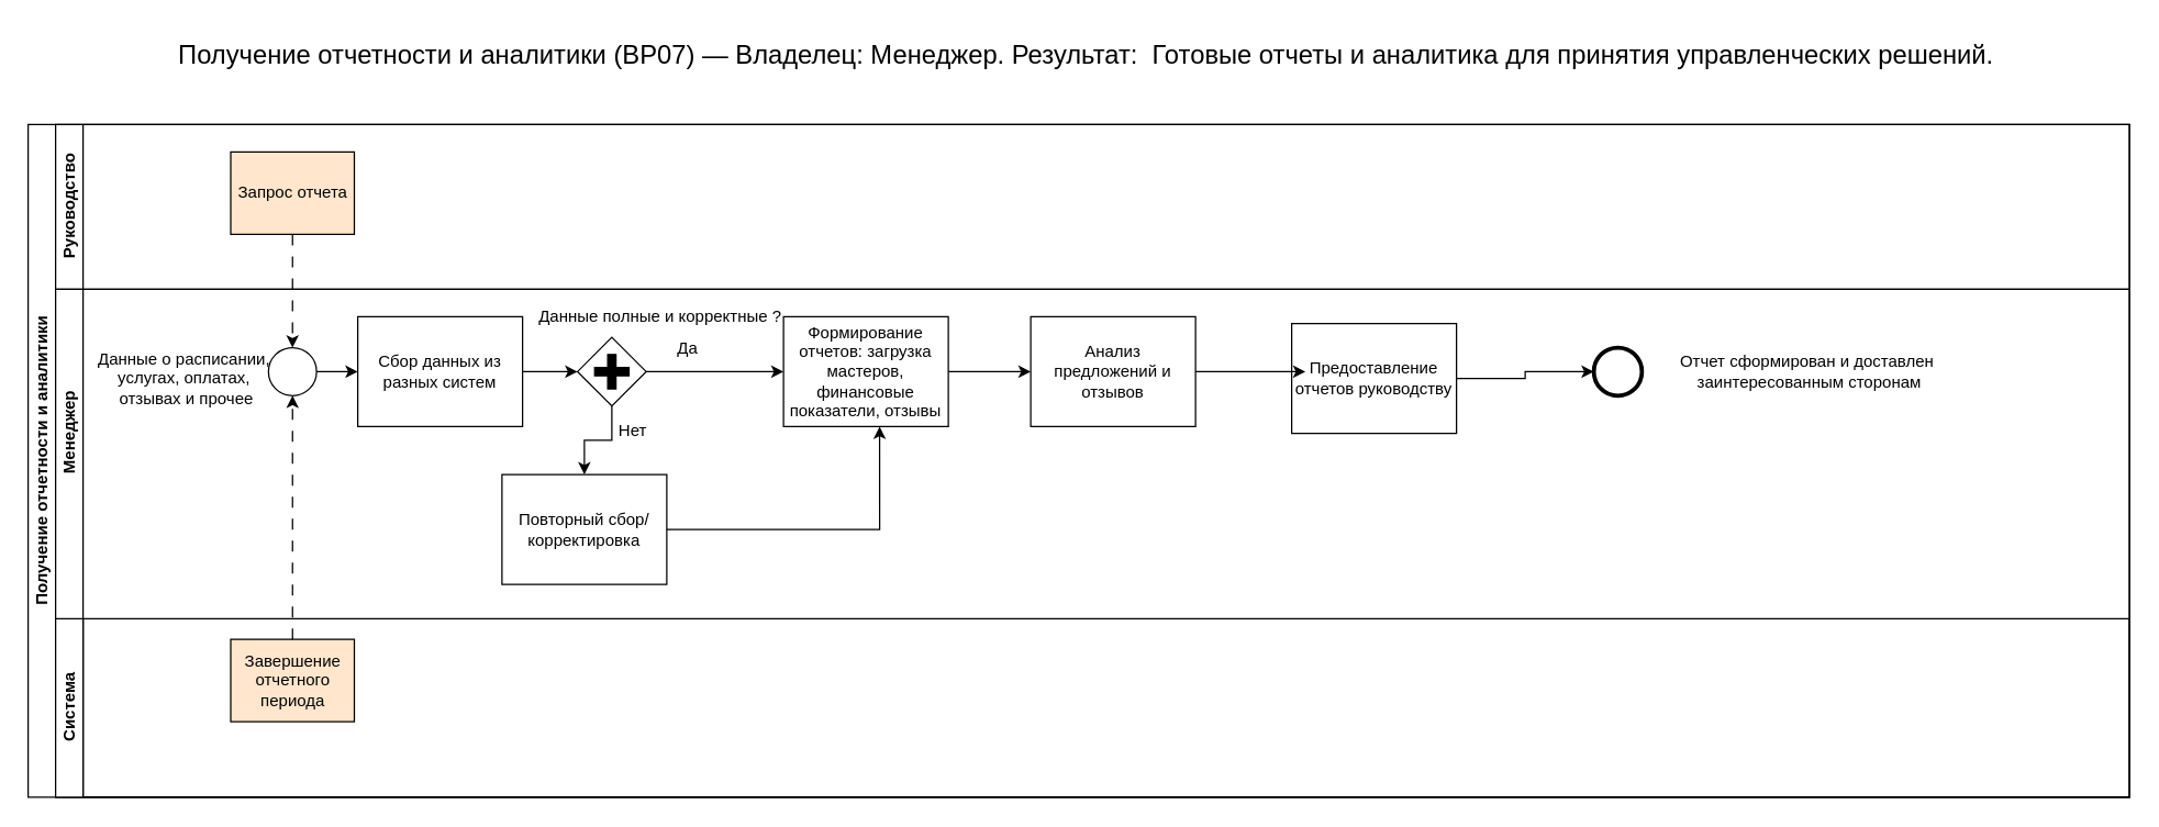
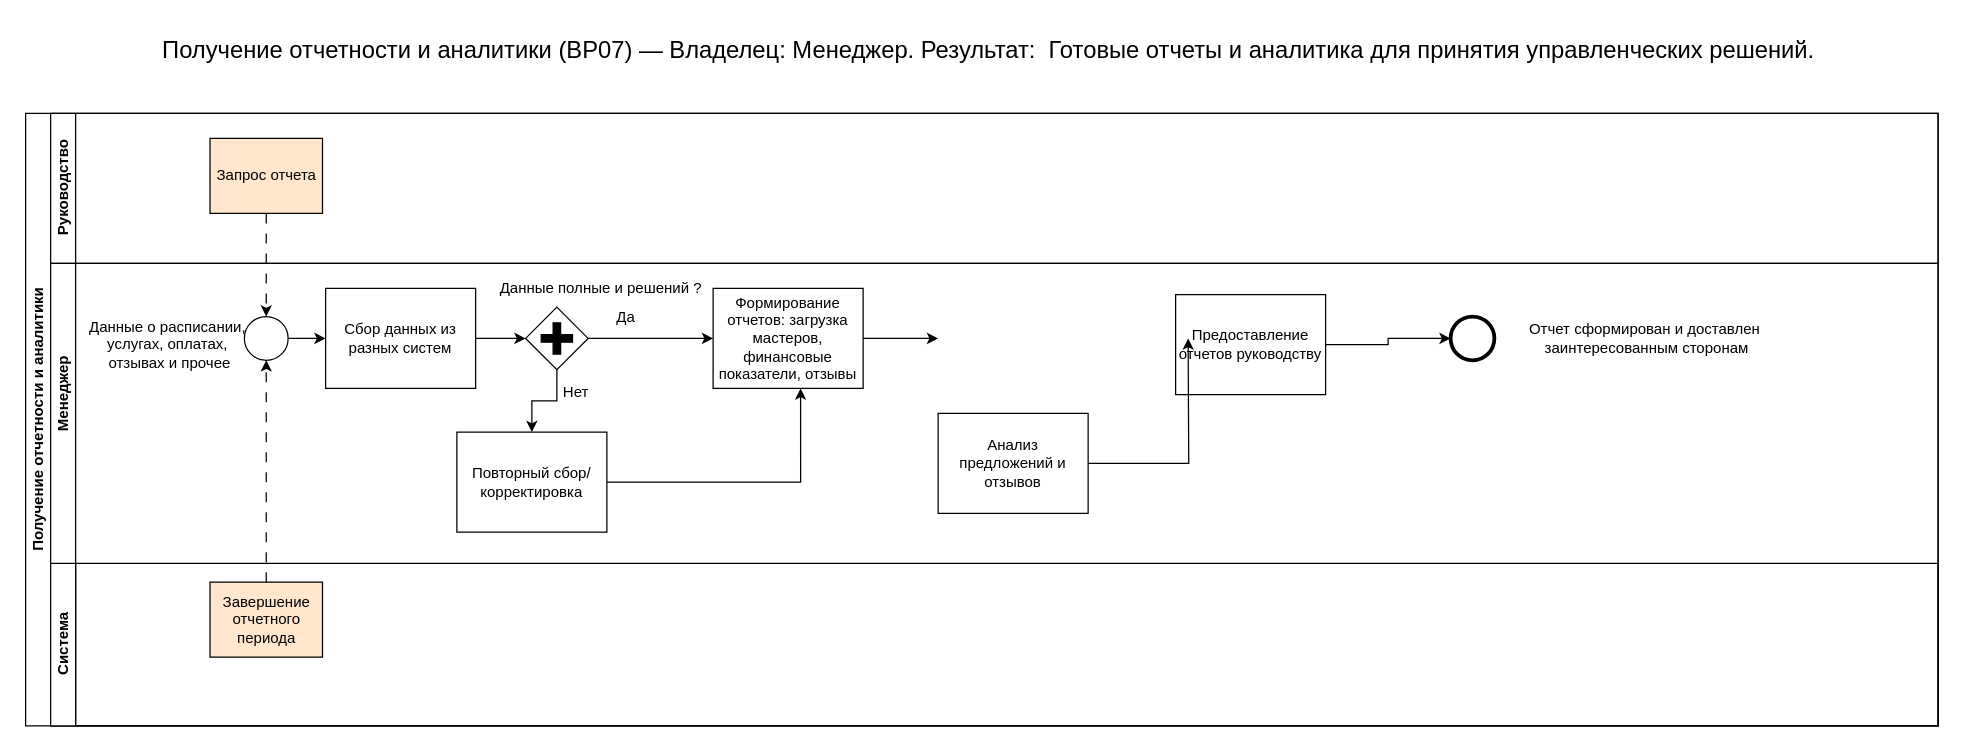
  <mxCell id="0" />
  <mxCell id="1" parent="0" />
  <mxCell id="2" value="&lt;font style=&quot;font-size: 19px;&quot;&gt;Получение отчетности и аналитики&amp;nbsp;(BP07) — Владелец: Менеджер. Результат:&amp;nbsp;&amp;nbsp;Готовые отчеты и аналитика для принятия управленческих решений.&lt;/font&gt;" style="text;html=1;align=center;verticalAlign=middle;resizable=0;points=[];autosize=1;strokeColor=none;fillColor=none;" parent="1" vertex="1"><mxGeometry x="115" y="20" width="1350" height="40" as="geometry" /></mxCell>
  <mxCell id="3" value="Получение отчетности и аналитики" style="swimlane;html=1;childLayout=stackLayout;resizeParent=1;resizeParentMax=0;horizontal=0;startSize=20;horizontalStack=0;whiteSpace=wrap;" parent="1" vertex="1"><mxGeometry x="20" y="90" width="1530" height="490" as="geometry" /></mxCell>
  <mxCell id="4" value="Руководство" style="swimlane;html=1;startSize=20;horizontal=0;" parent="3" vertex="1"><mxGeometry x="20" width="1510" height="120" as="geometry" /></mxCell>
  <mxCell id="5" value="Запрос отчета" style="whiteSpace=wrap;html=1;fillColor=#ffe6cc;" parent="4" vertex="1"><mxGeometry x="127.5" y="20" width="90" height="60" as="geometry" /></mxCell>
  <mxCell id="6" style="edgeStyle=orthogonalEdgeStyle;rounded=0;orthogonalLoop=1;jettySize=auto;html=1;exitX=0.5;exitY=1;exitDx=0;exitDy=0;entryX=0.5;entryY=0;entryDx=0;entryDy=0;entryPerimeter=0;dashed=1;dashPattern=8 8;" parent="3" source="5" target="8" edge="1"><mxGeometry relative="1" as="geometry" /></mxCell>
  <mxCell id="7" value="&lt;span style=&quot;white-space: pre;&quot;&gt;&#09;&lt;/span&gt;&lt;span style=&quot;white-space: pre;&quot;&gt;&#09;&lt;/span&gt;&lt;span style=&quot;white-space: pre;&quot;&gt;&#09;&lt;/span&gt;&lt;span style=&quot;white-space: pre;&quot;&gt;&#09;&lt;/span&gt;&lt;span style=&quot;white-space: pre;&quot;&gt;&#09;&lt;/span&gt;&lt;span style=&quot;white-space: pre;&quot;&gt;&#09;&lt;/span&gt;Менеджер" style="swimlane;html=1;startSize=20;horizontal=0;" parent="3" vertex="1"><mxGeometry x="20" y="120" width="1510" height="370" as="geometry" /></mxCell>
  <mxCell id="8" value="" style="points=[[0.145,0.145,0],[0.5,0,0],[0.855,0.145,0],[1,0.5,0],[0.855,0.855,0],[0.5,1,0],[0.145,0.855,0],[0,0.5,0]];shape=mxgraph.bpmn.event;html=1;verticalLabelPosition=bottom;labelBackgroundColor=#ffffff;verticalAlign=top;align=center;perimeter=ellipsePerimeter;outlineConnect=0;aspect=fixed;outline=standard;symbol=general;" parent="7" vertex="1"><mxGeometry x="155" y="42.5" width="35" height="35" as="geometry" /></mxCell>
  <mxCell id="9" value="Данные о расписании,&amp;nbsp;&lt;div&gt;услугах, оплатах,&amp;nbsp;&lt;/div&gt;&lt;div&gt;отзывах и прочее&lt;/div&gt;" style="text;html=1;align=center;verticalAlign=middle;resizable=0;points=[];autosize=1;strokeColor=none;fillColor=none;" parent="7" vertex="1"><mxGeometry x="20" y="35" width="150" height="60" as="geometry" /></mxCell>
  <mxCell id="10" value="Сбор данных из разных систем" style="points=[[0.25,0,0],[0.5,0,0],[0.75,0,0],[1,0.25,0],[1,0.5,0],[1,0.75,0],[0.75,1,0],[0.5,1,0],[0.25,1,0],[0,0.75,0],[0,0.5,0],[0,0.25,0]];shape=mxgraph.bpmn.task2;whiteSpace=wrap;rectStyle=rounded;size=10;html=1;container=1;expand=0;collapsible=0;taskMarker=abstract;" parent="7" vertex="1"><mxGeometry x="220" y="20" width="120" height="80" as="geometry" /></mxCell>
  <mxCell id="11" value="Формирование отчетов: загрузка мастеров, финансовые показатели, отзывы" style="points=[[0.25,0,0],[0.5,0,0],[0.75,0,0],[1,0.25,0],[1,0.5,0],[1,0.75,0],[0.75,1,0],[0.5,1,0],[0.25,1,0],[0,0.75,0],[0,0.5,0],[0,0.25,0]];shape=mxgraph.bpmn.task2;whiteSpace=wrap;rectStyle=rounded;size=10;html=1;container=1;expand=0;collapsible=0;taskMarker=abstract;" parent="7" vertex="1"><mxGeometry x="530" y="20" width="120" height="80" as="geometry" /></mxCell>
  <mxCell id="12" style="edgeStyle=orthogonalEdgeStyle;rounded=0;orthogonalLoop=1;jettySize=auto;html=1;exitX=1;exitY=0.5;exitDx=0;exitDy=0;exitPerimeter=0;entryX=0;entryY=0.5;entryDx=0;entryDy=0;entryPerimeter=0;" parent="7" source="8" target="10" edge="1"><mxGeometry relative="1" as="geometry" /></mxCell>
  <mxCell id="13" style="edgeStyle=orthogonalEdgeStyle;rounded=0;orthogonalLoop=1;jettySize=auto;html=1;exitX=1;exitY=0.5;exitDx=0;exitDy=0;exitPerimeter=0;entryX=0;entryY=0.5;entryDx=0;entryDy=0;entryPerimeter=0;" parent="7" source="10" edge="1"><mxGeometry relative="1" as="geometry"><mxPoint x="380" y="60" as="targetPoint" /></mxGeometry></mxCell>
  <mxCell id="14" style="edgeStyle=orthogonalEdgeStyle;rounded=0;orthogonalLoop=1;jettySize=auto;html=1;exitX=1;exitY=0.5;exitDx=0;exitDy=0;exitPerimeter=0;entryX=0;entryY=0.5;entryDx=0;entryDy=0;entryPerimeter=0;" parent="7" source="11" edge="1"><mxGeometry relative="1" as="geometry"><mxPoint x="710" y="60" as="targetPoint" /></mxGeometry></mxCell>
  <mxCell id="15" value="Система" style="swimlane;html=1;startSize=20;horizontal=0;" parent="7" vertex="1"><mxGeometry y="240" width="1510" height="130" as="geometry"><mxRectangle x="20" y="240" width="740" height="30" as="alternateBounds" /></mxGeometry></mxCell>
  <mxCell id="16" value="Завершение отчетного периода" style="whiteSpace=wrap;html=1;fillColor=#ffe6cc;" parent="15" vertex="1"><mxGeometry x="127.5" y="15" width="90" height="60" as="geometry" /></mxCell>
  <mxCell id="17" style="edgeStyle=orthogonalEdgeStyle;rounded=0;orthogonalLoop=1;jettySize=auto;html=1;exitX=0.5;exitY=0;exitDx=0;exitDy=0;entryX=0.5;entryY=1;entryDx=0;entryDy=0;entryPerimeter=0;dashed=1;dashPattern=8 8;" parent="7" source="16" target="8" edge="1"><mxGeometry relative="1" as="geometry" /></mxCell>
- <mxCell id="18" value="Анализ предложений и отзывов" style="points=[[0.25,0,0],[0.5,0,0],[0.75,0,0],[1,0.25,0],[1,0.5,0],[1,0.75,0],[0.75,1,0],[0.5,1,0],[0.25,1,0],[0,0.75,0],[0,0.5,0],[0,0.25,0]];shape=mxgraph.bpmn.task2;whiteSpace=wrap;rectStyle=rounded;size=10;html=1;container=1;expand=0;collapsible=0;taskMarker=abstract;" parent="7" vertex="1"><mxGeometry x="710" y="20" width="120" height="80" as="geometry" /></mxCell>
+ <mxCell id="18" value="Анализ предложений и отзывов" style="points=[[0.25,0,0],[0.5,0,0],[0.75,0,0],[1,0.25,0],[1,0.5,0],[1,0.75,0],[0.75,1,0],[0.5,1,0],[0.25,1,0],[0,0.75,0],[0,0.5,0],[0,0.25,0]];shape=mxgraph.bpmn.task2;whiteSpace=wrap;rectStyle=rounded;size=10;html=1;container=1;expand=0;collapsible=0;taskMarker=abstract;" parent="7" vertex="1"><mxGeometry x="710" y="120" width="120" height="80" as="geometry" /></mxCell>
  <mxCell id="19" value="Повторный сбор/корректировка" style="points=[[0.25,0,0],[0.5,0,0],[0.75,0,0],[1,0.25,0],[1,0.5,0],[1,0.75,0],[0.75,1,0],[0.5,1,0],[0.25,1,0],[0,0.75,0],[0,0.5,0],[0,0.25,0]];shape=mxgraph.bpmn.task2;whiteSpace=wrap;rectStyle=rounded;size=10;html=1;container=1;expand=0;collapsible=0;taskMarker=abstract;" parent="7" vertex="1"><mxGeometry x="325" y="135" width="120" height="80" as="geometry" /></mxCell>
  <mxCell id="20" value="Предоставление отчетов руководству" style="points=[[0.25,0,0],[0.5,0,0],[0.75,0,0],[1,0.25,0],[1,0.5,0],[1,0.75,0],[0.75,1,0],[0.5,1,0],[0.25,1,0],[0,0.75,0],[0,0.5,0],[0,0.25,0]];shape=mxgraph.bpmn.task2;whiteSpace=wrap;rectStyle=rounded;size=10;html=1;container=1;expand=0;collapsible=0;taskMarker=abstract;" parent="7" vertex="1"><mxGeometry x="900" y="25" width="120" height="80" as="geometry" /></mxCell>
  <mxCell id="21" value="" style="points=[[0.145,0.145,0],[0.5,0,0],[0.855,0.145,0],[1,0.5,0],[0.855,0.855,0],[0.5,1,0],[0.145,0.855,0],[0,0.5,0]];shape=mxgraph.bpmn.event;html=1;verticalLabelPosition=bottom;labelBackgroundColor=#ffffff;verticalAlign=top;align=center;perimeter=ellipsePerimeter;outlineConnect=0;aspect=fixed;outline=end;symbol=terminate2;" parent="7" vertex="1"><mxGeometry x="1120" y="42.5" width="35" height="35" as="geometry" /></mxCell>
  <mxCell id="22" value="Отчет сформирован и доставлен&lt;div&gt;&amp;nbsp;заинтересованным сторонам&lt;/div&gt;" style="text;html=1;align=center;verticalAlign=middle;resizable=0;points=[];autosize=1;strokeColor=none;fillColor=none;" parent="7" vertex="1"><mxGeometry x="1170" y="40" width="210" height="40" as="geometry" /></mxCell>
  <mxCell id="23" value="" style="points=[[0.25,0.25,0],[0.5,0,0],[0.75,0.25,0],[1,0.5,0],[0.75,0.75,0],[0.5,1,0],[0.25,0.75,0],[0,0.5,0]];shape=mxgraph.bpmn.gateway2;html=1;verticalLabelPosition=bottom;labelBackgroundColor=#ffffff;verticalAlign=top;align=center;perimeter=rhombusPerimeter;outlineConnect=0;outline=none;symbol=none;gwType=parallel;" parent="7" vertex="1"><mxGeometry x="380" y="35" width="50" height="50" as="geometry" /></mxCell>
  <mxCell id="24" style="edgeStyle=orthogonalEdgeStyle;rounded=0;orthogonalLoop=1;jettySize=auto;html=1;exitX=1;exitY=0.5;exitDx=0;exitDy=0;exitPerimeter=0;entryX=0;entryY=0.5;entryDx=0;entryDy=0;entryPerimeter=0;" parent="7" source="23" target="11" edge="1"><mxGeometry relative="1" as="geometry" /></mxCell>
  <mxCell id="25" style="edgeStyle=orthogonalEdgeStyle;rounded=0;orthogonalLoop=1;jettySize=auto;html=1;exitX=0.5;exitY=1;exitDx=0;exitDy=0;exitPerimeter=0;entryX=0.5;entryY=0;entryDx=0;entryDy=0;entryPerimeter=0;" parent="7" source="23" target="19" edge="1"><mxGeometry relative="1" as="geometry" /></mxCell>
  <mxCell id="26" style="edgeStyle=orthogonalEdgeStyle;rounded=0;orthogonalLoop=1;jettySize=auto;html=1;exitX=1;exitY=0.5;exitDx=0;exitDy=0;exitPerimeter=0;entryX=0.583;entryY=1;entryDx=0;entryDy=0;entryPerimeter=0;" parent="7" source="19" target="11" edge="1"><mxGeometry relative="1" as="geometry"><mxPoint x="578" y="104" as="targetPoint" /></mxGeometry></mxCell>
  <mxCell id="27" style="edgeStyle=orthogonalEdgeStyle;rounded=0;orthogonalLoop=1;jettySize=auto;html=1;exitX=1;exitY=0.5;exitDx=0;exitDy=0;exitPerimeter=0;entryX=0;entryY=0.5;entryDx=0;entryDy=0;entryPerimeter=0;" parent="7" source="18" edge="1"><mxGeometry relative="1" as="geometry"><mxPoint x="910" y="60" as="targetPoint" /></mxGeometry></mxCell>
- <mxCell id="28" value="Данные полные и корректные ?" style="text;html=1;align=center;verticalAlign=middle;resizable=0;points=[];autosize=1;strokeColor=none;fillColor=none;" parent="7" vertex="1"><mxGeometry x="340" y="5" width="200" height="30" as="geometry" /></mxCell>
+ <mxCell id="28" value="Данные полные и решений ?" style="text;html=1;align=center;verticalAlign=middle;resizable=0;points=[];autosize=1;strokeColor=none;fillColor=none;" parent="7" vertex="1"><mxGeometry x="340" y="5" width="200" height="30" as="geometry" /></mxCell>
  <mxCell id="29" style="edgeStyle=orthogonalEdgeStyle;rounded=0;orthogonalLoop=1;jettySize=auto;html=1;exitX=1;exitY=0.5;exitDx=0;exitDy=0;exitPerimeter=0;entryX=0;entryY=0.5;entryDx=0;entryDy=0;entryPerimeter=0;" edge="1" parent="7" source="20" target="21"><mxGeometry relative="1" as="geometry" /></mxCell>
  <mxCell id="30" value="Да" style="text;html=1;align=center;verticalAlign=middle;resizable=0;points=[];autosize=1;strokeColor=none;fillColor=none;" parent="1" vertex="1"><mxGeometry x="480" y="238" width="40" height="30" as="geometry" /></mxCell>
  <mxCell id="31" value="Нет" style="text;html=1;align=center;verticalAlign=middle;resizable=0;points=[];autosize=1;strokeColor=none;fillColor=none;" parent="1" vertex="1"><mxGeometry x="440" y="298" width="40" height="30" as="geometry" /></mxCell>
